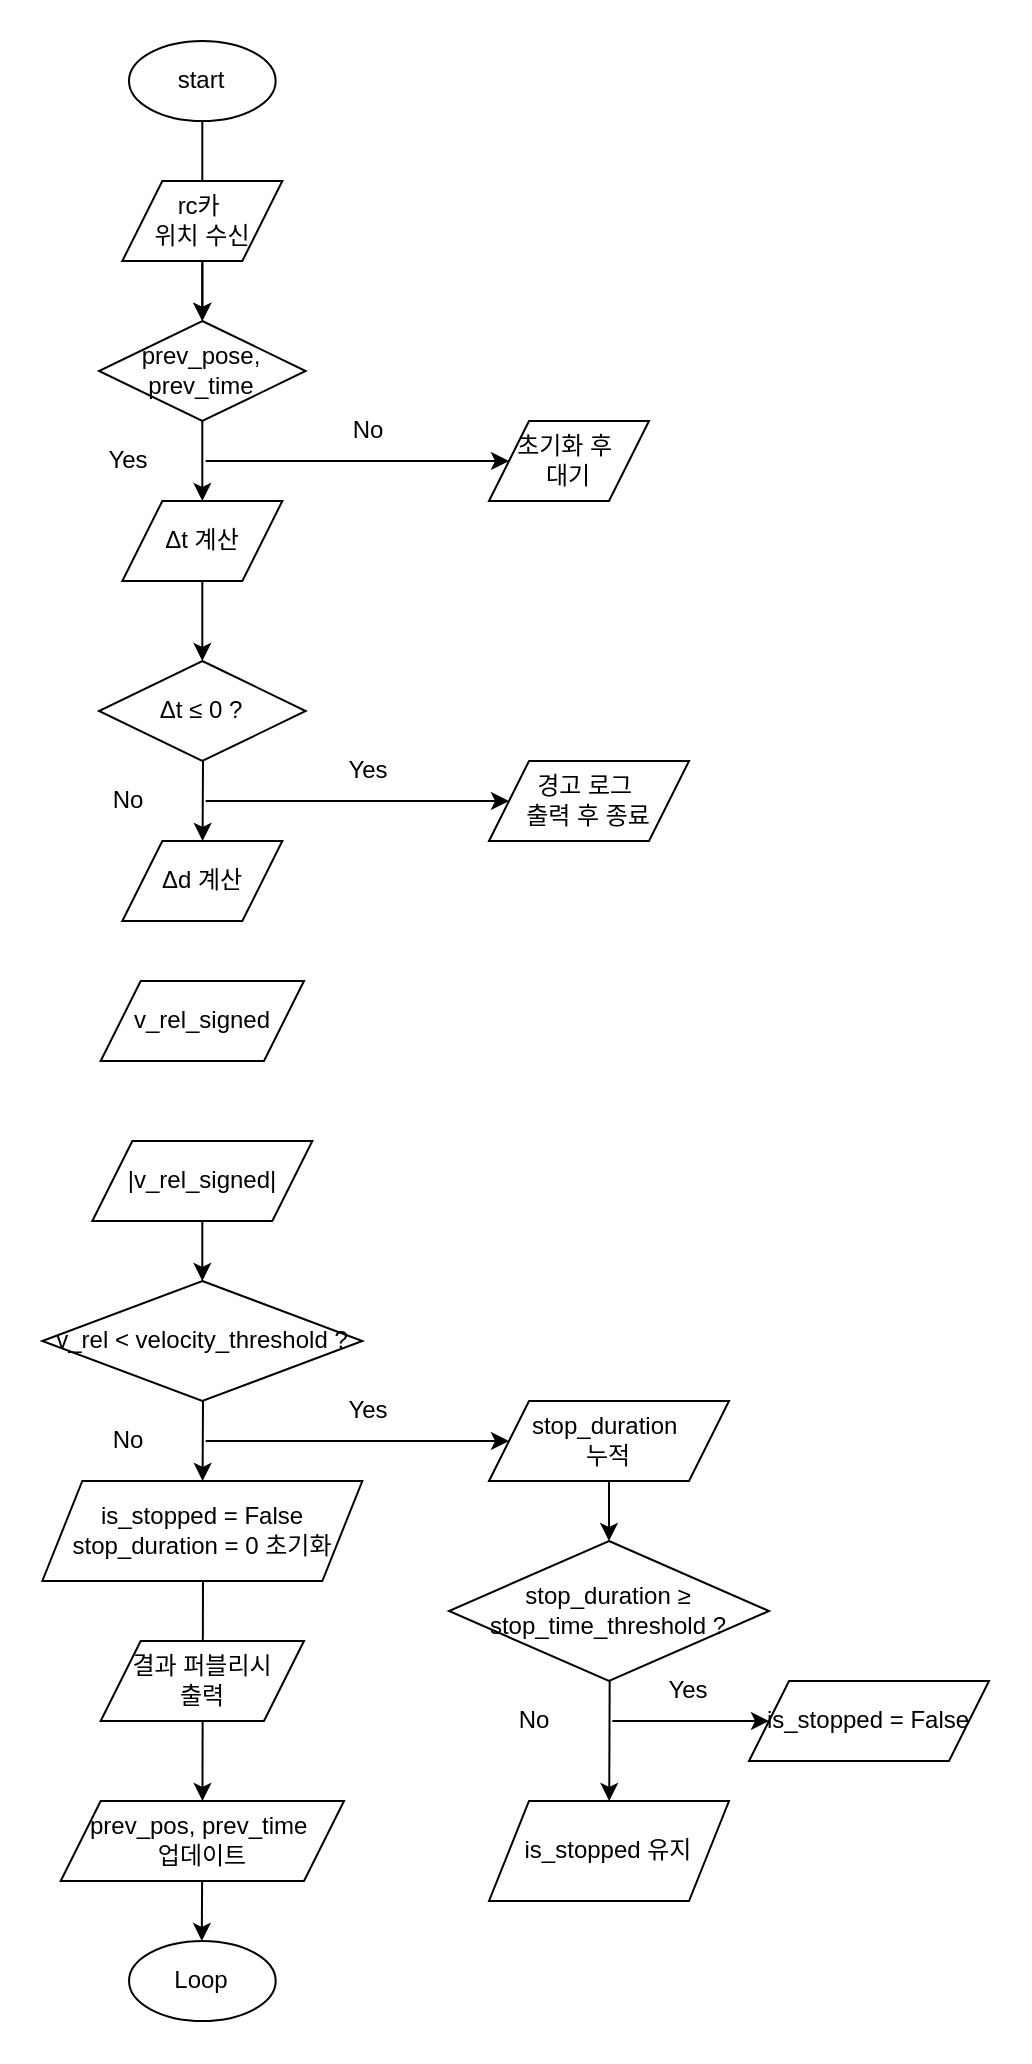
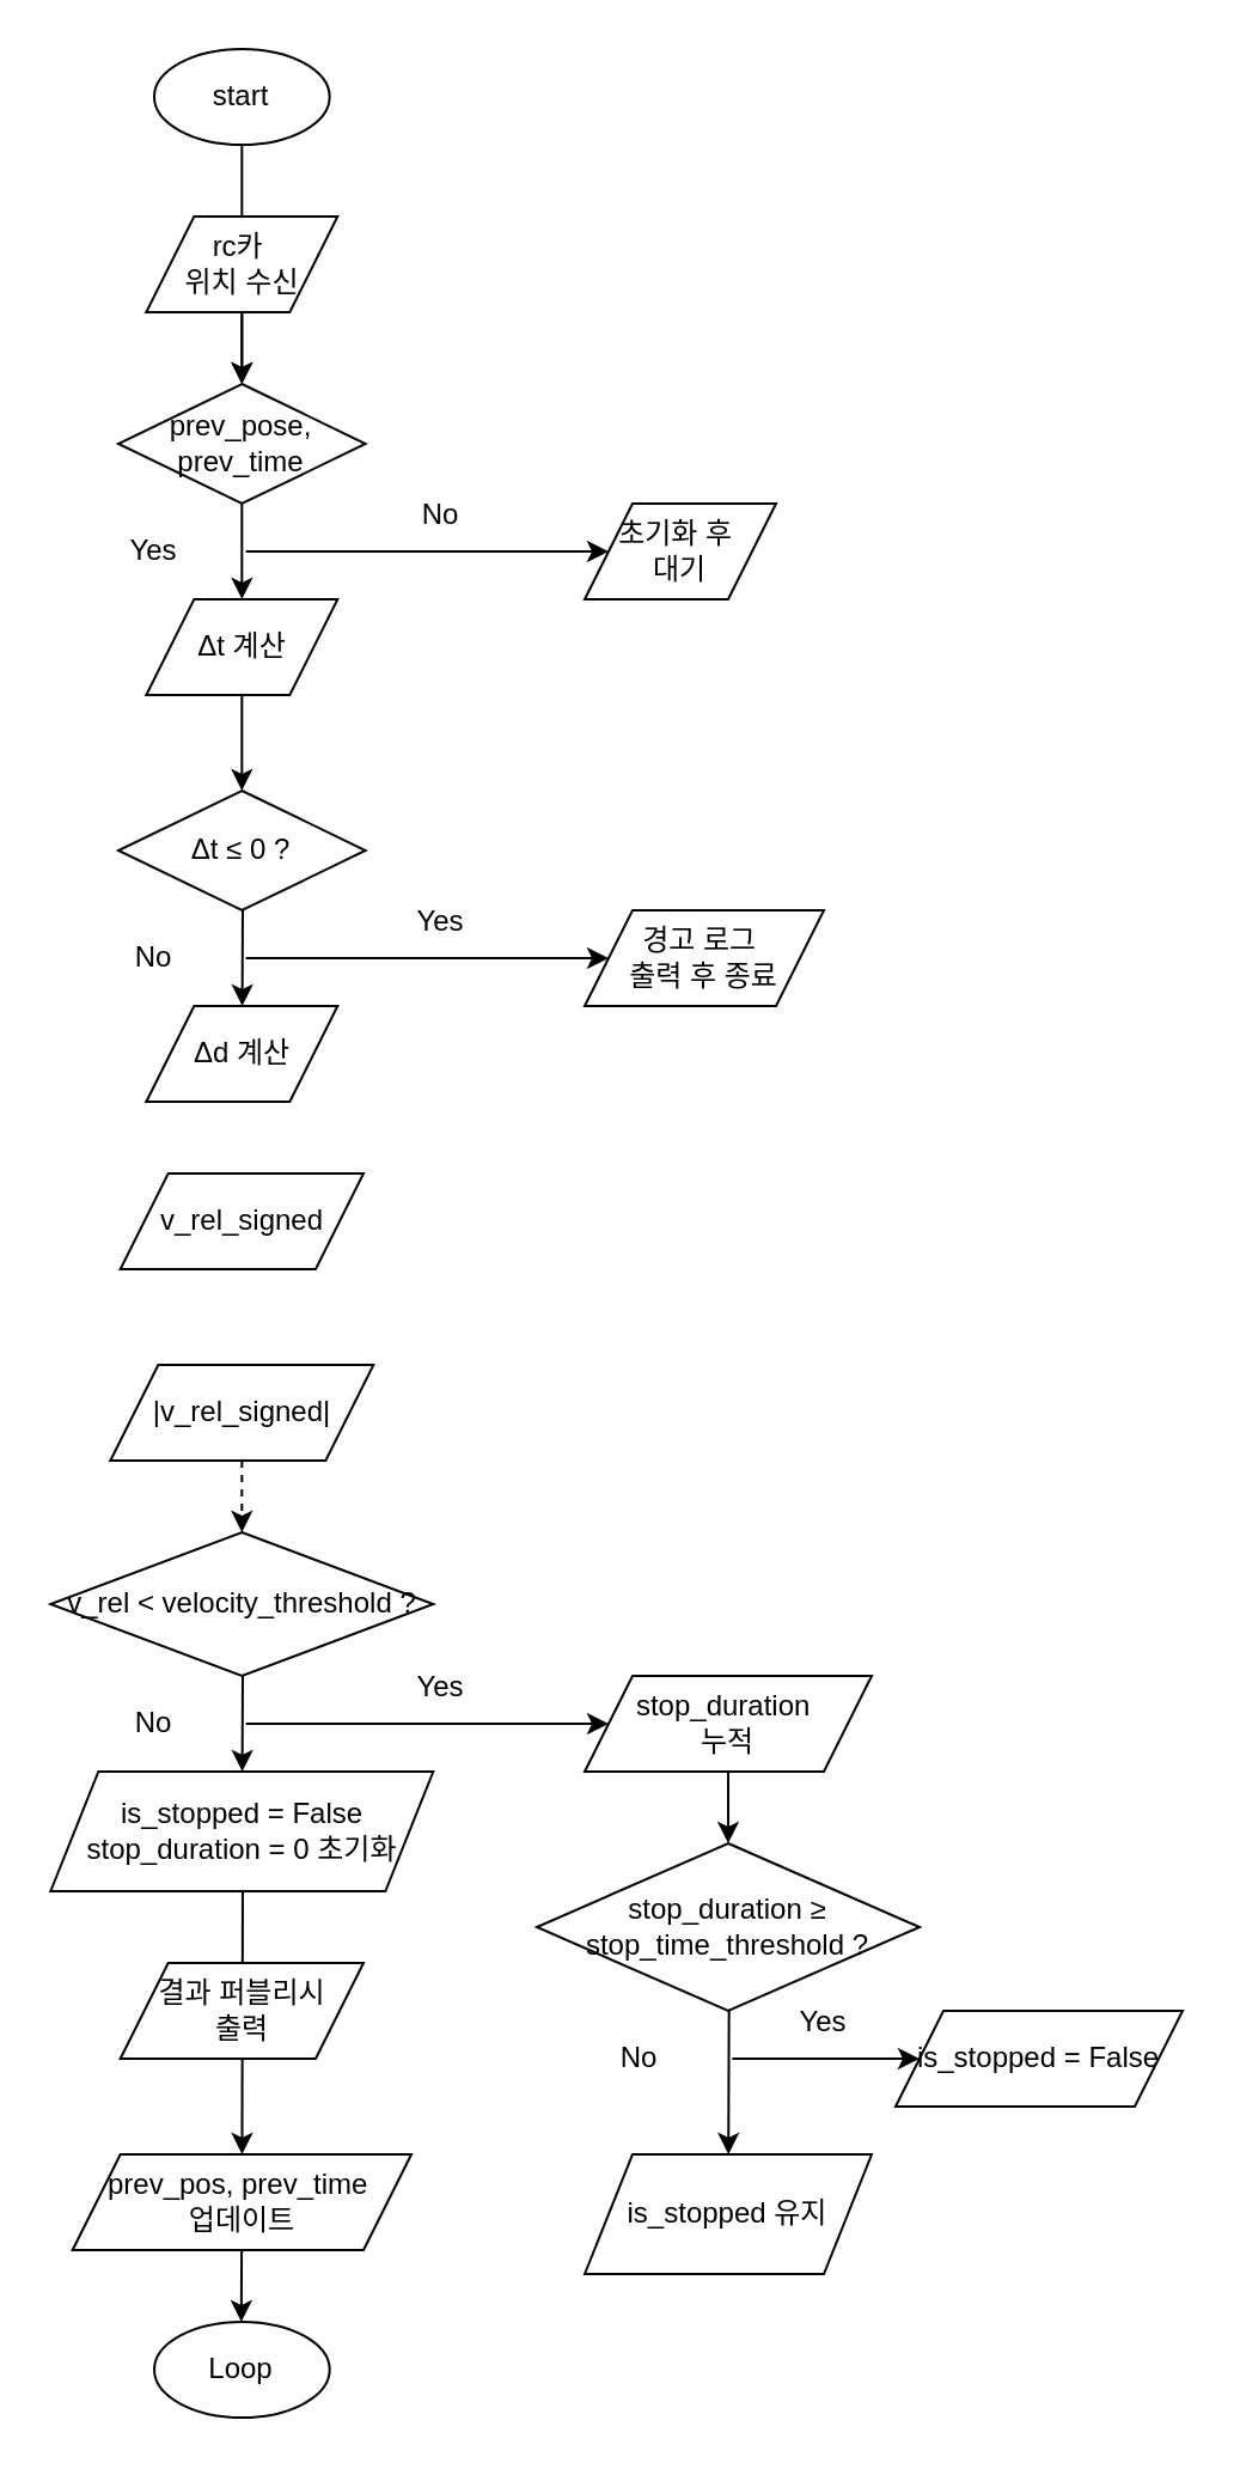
  <mxCell id="0" />
  <mxCell id="1" parent="0" />
  <mxCell id="2" value="" style="edgeStyle=none;html=1;" edge="1" parent="1" source="3" target="7"><mxGeometry relative="1" as="geometry" /></mxCell>
  <mxCell id="3" value="start" style="ellipse;whiteSpace=wrap;html=1;" vertex="1" parent="1"><mxGeometry x="64" y="20" width="73.33" height="40" as="geometry" /></mxCell>
  <mxCell id="4" value="" style="edgeStyle=none;html=1;" edge="1" parent="1" source="5" target="7"><mxGeometry relative="1" as="geometry" /></mxCell>
  <mxCell id="5" value="rc카&amp;nbsp;&lt;div&gt;위치 수신&lt;/div&gt;" style="shape=parallelogram;perimeter=parallelogramPerimeter;whiteSpace=wrap;html=1;fixedSize=1;" vertex="1" parent="1"><mxGeometry x="60.66" y="90" width="80" height="40" as="geometry" /></mxCell>
  <mxCell id="6" value="" style="edgeStyle=none;html=1;" edge="1" parent="1" source="7" target="9"><mxGeometry relative="1" as="geometry" /></mxCell>
  <mxCell id="7" value="prev_pose,&lt;div&gt;prev_time&lt;/div&gt;" style="rhombus;whiteSpace=wrap;html=1;" vertex="1" parent="1"><mxGeometry x="48.99" y="160" width="103.34" height="50" as="geometry" /></mxCell>
  <mxCell id="8" value="" style="edgeStyle=none;html=1;" edge="1" parent="1" source="9" target="11"><mxGeometry relative="1" as="geometry" /></mxCell>
  <mxCell id="9" value="Δt 계산" style="shape=parallelogram;perimeter=parallelogramPerimeter;whiteSpace=wrap;html=1;fixedSize=1;" vertex="1" parent="1"><mxGeometry x="60.67" y="250" width="80" height="40" as="geometry" /></mxCell>
  <mxCell id="10" value="초기화&amp;nbsp;&lt;span style=&quot;background-color: transparent;&quot;&gt;후&amp;nbsp;&lt;/span&gt;&lt;div&gt;&lt;span style=&quot;background-color: transparent;&quot;&gt;대기&lt;/span&gt;&lt;/div&gt;" style="shape=parallelogram;perimeter=parallelogramPerimeter;whiteSpace=wrap;html=1;fixedSize=1;" vertex="1" parent="1"><mxGeometry x="244" y="210" width="80" height="40" as="geometry" /></mxCell>
  <mxCell id="11" value="Δt ≤ 0 ?" style="rhombus;whiteSpace=wrap;html=1;" vertex="1" parent="1"><mxGeometry x="48.99" y="330" width="103.34" height="50" as="geometry" /></mxCell>
  <mxCell id="12" value="" style="endArrow=classic;html=1;" edge="1" parent="1"><mxGeometry width="50" height="50" relative="1" as="geometry"><mxPoint x="102.33" y="230" as="sourcePoint" /><mxPoint x="254" y="230" as="targetPoint" /></mxGeometry></mxCell>
  <mxCell id="13" value="No" style="text;html=1;align=center;verticalAlign=middle;whiteSpace=wrap;rounded=0;" vertex="1" parent="1"><mxGeometry x="154" y="200" width="60" height="30" as="geometry" /></mxCell>
  <mxCell id="14" value="Yes" style="text;html=1;align=center;verticalAlign=middle;whiteSpace=wrap;rounded=0;" vertex="1" parent="1"><mxGeometry x="34" y="215" width="60" height="30" as="geometry" /></mxCell>
  <mxCell id="15" value="" style="edgeStyle=none;html=1;" edge="1" parent="1" target="16"><mxGeometry relative="1" as="geometry"><mxPoint x="101" y="380" as="sourcePoint" /></mxGeometry></mxCell>
  <mxCell id="16" value="Δd 계산" style="shape=parallelogram;perimeter=parallelogramPerimeter;whiteSpace=wrap;html=1;fixedSize=1;" vertex="1" parent="1"><mxGeometry x="60.67" y="420" width="80" height="40" as="geometry" /></mxCell>
  <mxCell id="17" value="경고 로그&amp;nbsp;&lt;div&gt;출력 후 종료&lt;/div&gt;" style="shape=parallelogram;perimeter=parallelogramPerimeter;whiteSpace=wrap;html=1;fixedSize=1;" vertex="1" parent="1"><mxGeometry x="244" y="380" width="100" height="40" as="geometry" /></mxCell>
  <mxCell id="18" value="" style="endArrow=classic;html=1;" edge="1" parent="1"><mxGeometry width="50" height="50" relative="1" as="geometry"><mxPoint x="102.33" y="400" as="sourcePoint" /><mxPoint x="254" y="400" as="targetPoint" /></mxGeometry></mxCell>
  <mxCell id="19" value="Yes" style="text;html=1;align=center;verticalAlign=middle;whiteSpace=wrap;rounded=0;" vertex="1" parent="1"><mxGeometry x="154" y="370" width="60" height="30" as="geometry" /></mxCell>
  <mxCell id="20" value="No" style="text;html=1;align=center;verticalAlign=middle;whiteSpace=wrap;rounded=0;" vertex="1" parent="1"><mxGeometry x="34" y="385" width="60" height="30" as="geometry" /></mxCell>
  <mxCell id="21" value="v_rel_signed" style="shape=parallelogram;perimeter=parallelogramPerimeter;whiteSpace=wrap;html=1;fixedSize=1;" vertex="1" parent="1"><mxGeometry x="49.84" y="490" width="101.66" height="40" as="geometry" /></mxCell>
- <mxCell id="22" value="" style="edgeStyle=none;html=1;" edge="1" parent="1" source="23" target="24"><mxGeometry relative="1" as="geometry" /></mxCell>
+ <mxCell id="22" value="" style="edgeStyle=none;html=1;dashed=1;" edge="1" parent="1" source="23" target="24"><mxGeometry relative="1" as="geometry" /></mxCell>
  <mxCell id="23" value="|v_rel_signed|" style="shape=parallelogram;perimeter=parallelogramPerimeter;whiteSpace=wrap;html=1;fixedSize=1;" vertex="1" parent="1"><mxGeometry x="45.67" y="570" width="110" height="40" as="geometry" /></mxCell>
  <mxCell id="24" value="v_rel &amp;lt; velocity_threshold ?" style="rhombus;whiteSpace=wrap;html=1;" vertex="1" parent="1"><mxGeometry x="20.66" y="640" width="160" height="60" as="geometry" /></mxCell>
  <mxCell id="25" value="" style="edgeStyle=none;html=1;" edge="1" parent="1" target="26"><mxGeometry relative="1" as="geometry"><mxPoint x="101" y="700" as="sourcePoint" /></mxGeometry></mxCell>
  <mxCell id="26" value="is_stopped = False&lt;div&gt;stop_duration = 0 초기화&lt;/div&gt;" style="shape=parallelogram;perimeter=parallelogramPerimeter;whiteSpace=wrap;html=1;fixedSize=1;" vertex="1" parent="1"><mxGeometry x="20.66" y="740" width="160" height="50" as="geometry" /></mxCell>
  <mxCell id="27" value="" style="edgeStyle=none;html=1;" edge="1" parent="1" source="28" target="32"><mxGeometry relative="1" as="geometry" /></mxCell>
  <mxCell id="28" value="stop_duration&amp;nbsp;&lt;div&gt;누적&lt;/div&gt;" style="shape=parallelogram;perimeter=parallelogramPerimeter;whiteSpace=wrap;html=1;fixedSize=1;" vertex="1" parent="1"><mxGeometry x="244" y="700" width="120" height="40" as="geometry" /></mxCell>
  <mxCell id="29" value="" style="endArrow=classic;html=1;" edge="1" parent="1"><mxGeometry width="50" height="50" relative="1" as="geometry"><mxPoint x="102.33" y="720" as="sourcePoint" /><mxPoint x="254" y="720" as="targetPoint" /></mxGeometry></mxCell>
  <mxCell id="30" value="Yes" style="text;html=1;align=center;verticalAlign=middle;whiteSpace=wrap;rounded=0;" vertex="1" parent="1"><mxGeometry x="154" y="690" width="60" height="30" as="geometry" /></mxCell>
  <mxCell id="31" value="No" style="text;html=1;align=center;verticalAlign=middle;whiteSpace=wrap;rounded=0;" vertex="1" parent="1"><mxGeometry x="34" y="705" width="60" height="30" as="geometry" /></mxCell>
  <mxCell id="32" value="stop_duration ≥ stop_time_threshold ?" style="rhombus;whiteSpace=wrap;html=1;" vertex="1" parent="1"><mxGeometry x="224" y="770" width="160" height="70" as="geometry" /></mxCell>
  <mxCell id="33" value="" style="edgeStyle=none;html=1;" edge="1" parent="1" target="34"><mxGeometry relative="1" as="geometry"><mxPoint x="304.34" y="840" as="sourcePoint" /></mxGeometry></mxCell>
  <mxCell id="34" value="is_stopped 유지" style="shape=parallelogram;perimeter=parallelogramPerimeter;whiteSpace=wrap;html=1;fixedSize=1;" vertex="1" parent="1"><mxGeometry x="244" y="900" width="120" height="50" as="geometry" /></mxCell>
  <mxCell id="35" value="" style="endArrow=classic;html=1;" edge="1" parent="1"><mxGeometry width="50" height="50" relative="1" as="geometry"><mxPoint x="305.67" y="860" as="sourcePoint" /><mxPoint x="384" y="860" as="targetPoint" /></mxGeometry></mxCell>
  <mxCell id="36" value="No" style="text;html=1;align=center;verticalAlign=middle;whiteSpace=wrap;rounded=0;" vertex="1" parent="1"><mxGeometry x="237.34" y="845" width="60" height="30" as="geometry" /></mxCell>
  <mxCell id="37" value="is_stopped = False" style="shape=parallelogram;perimeter=parallelogramPerimeter;whiteSpace=wrap;html=1;fixedSize=1;" vertex="1" parent="1"><mxGeometry x="374" y="840" width="120" height="40" as="geometry" /></mxCell>
  <mxCell id="38" value="Yes" style="text;html=1;align=center;verticalAlign=middle;whiteSpace=wrap;rounded=0;" vertex="1" parent="1"><mxGeometry x="314" y="830" width="60" height="30" as="geometry" /></mxCell>
  <mxCell id="39" value="" style="edgeStyle=none;html=1;" edge="1" parent="1" target="42"><mxGeometry relative="1" as="geometry"><mxPoint x="100.99" y="790" as="sourcePoint" /></mxGeometry></mxCell>
  <mxCell id="40" value="결과 퍼블리시&lt;div&gt;출력&lt;/div&gt;" style="shape=parallelogram;perimeter=parallelogramPerimeter;whiteSpace=wrap;html=1;fixedSize=1;" vertex="1" parent="1"><mxGeometry x="49.83" y="820" width="101.66" height="40" as="geometry" /></mxCell>
  <mxCell id="41" value="" style="edgeStyle=none;html=1;" edge="1" parent="1" source="42" target="43"><mxGeometry relative="1" as="geometry" /></mxCell>
  <mxCell id="42" value="prev_pos, prev_time&amp;nbsp;&lt;div&gt;업데이트&lt;/div&gt;" style="shape=parallelogram;perimeter=parallelogramPerimeter;whiteSpace=wrap;html=1;fixedSize=1;" vertex="1" parent="1"><mxGeometry x="29.84" y="900" width="141.67" height="40" as="geometry" /></mxCell>
  <mxCell id="43" value="Loop" style="ellipse;whiteSpace=wrap;html=1;" vertex="1" parent="1"><mxGeometry x="64.01" y="970" width="73.33" height="40" as="geometry" /></mxCell>
